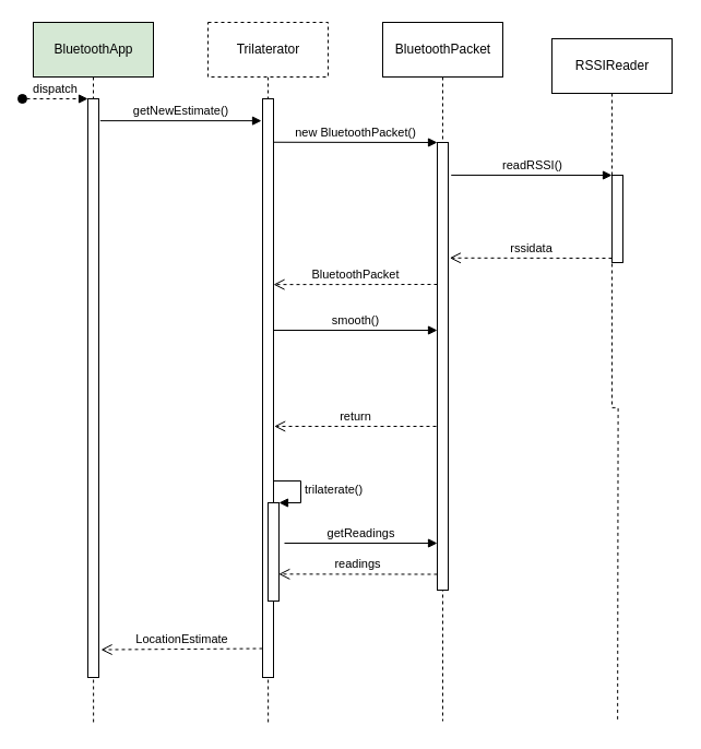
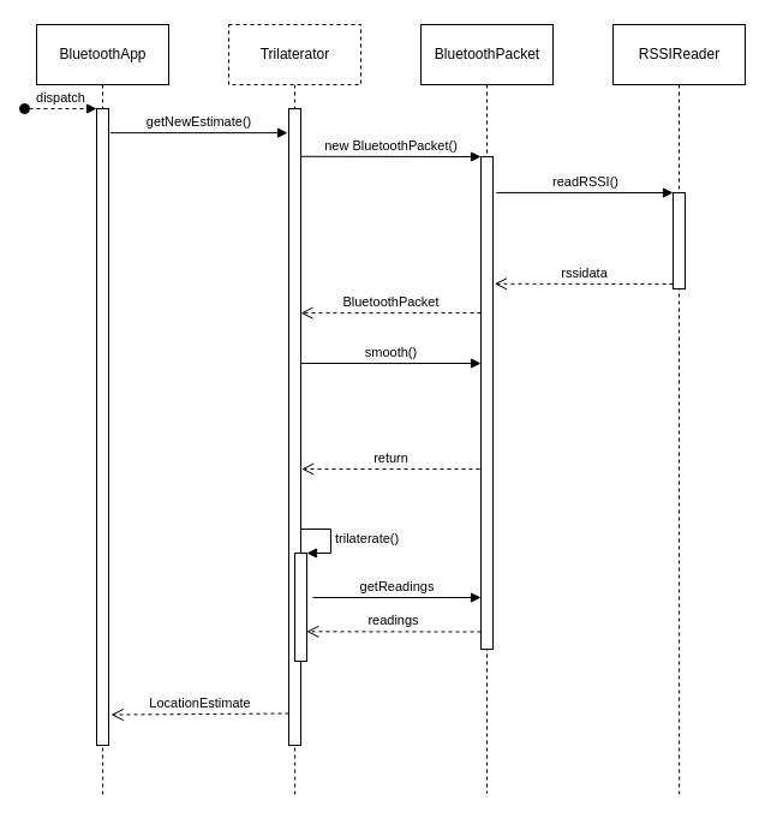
  <mxCell id="0" />
  <mxCell id="1" parent="0" />
  <mxCell id="2" style="edgeStyle=orthogonalEdgeStyle;rounded=0;orthogonalLoop=1;jettySize=auto;html=1;exitX=0.5;exitY=1;exitDx=0;exitDy=0;dashed=1;endArrow=none;endFill=0;" parent="1" source="3" edge="1"><mxGeometry relative="1" as="geometry"><mxPoint x="85.138" y="663.448" as="targetPoint" /></mxGeometry></mxCell>
- <mxCell id="3" value="BluetoothApp" style="html=1;fillColor=#d5e8d4;" parent="1" vertex="1"><mxGeometry x="30" y="20" width="110" height="50" as="geometry" /></mxCell>
+ <mxCell id="3" value="BluetoothApp" style="html=1;" parent="1" vertex="1"><mxGeometry x="30" y="20" width="110" height="50" as="geometry" /></mxCell>
  <mxCell id="4" style="edgeStyle=orthogonalEdgeStyle;rounded=0;orthogonalLoop=1;jettySize=auto;html=1;exitX=0.5;exitY=1;exitDx=0;exitDy=0;dashed=1;endArrow=none;endFill=0;" parent="1" source="5" edge="1"><mxGeometry relative="1" as="geometry"><mxPoint x="245.138" y="661.379" as="targetPoint" /></mxGeometry></mxCell>
  <mxCell id="5" value="Trilaterator" style="html=1;dashed=1;" parent="1" vertex="1"><mxGeometry x="190" y="20" width="110" height="50" as="geometry" /></mxCell>
  <mxCell id="6" style="edgeStyle=orthogonalEdgeStyle;rounded=0;orthogonalLoop=1;jettySize=auto;html=1;exitX=0.5;exitY=1;exitDx=0;exitDy=0;dashed=1;endArrow=none;endFill=0;" parent="1" source="7" edge="1"><mxGeometry relative="1" as="geometry"><mxPoint x="405" y="660" as="targetPoint" /></mxGeometry></mxCell>
  <mxCell id="7" value="BluetoothPacket" style="html=1;" parent="1" vertex="1"><mxGeometry x="350" y="20" width="110" height="50" as="geometry" /></mxCell>
  <mxCell id="8" style="edgeStyle=orthogonalEdgeStyle;rounded=0;orthogonalLoop=1;jettySize=auto;html=1;exitX=0.5;exitY=1;exitDx=0;exitDy=0;dashed=1;endArrow=none;endFill=0;" parent="1" source="9" edge="1"><mxGeometry relative="1" as="geometry"><mxPoint x="565.138" y="660.69" as="targetPoint" /></mxGeometry></mxCell>
- <mxCell id="9" value="RSSIReader" style="html=1;" parent="1" vertex="1"><mxGeometry x="505" y="35" width="110" height="50" as="geometry" /></mxCell>
+ <mxCell id="9" value="RSSIReader" style="html=1;" parent="1" vertex="1"><mxGeometry x="510" y="20" width="110" height="50" as="geometry" /></mxCell>
  <mxCell id="10" value="" style="html=1;points=[];perimeter=orthogonalPerimeter;" parent="1" vertex="1"><mxGeometry x="240" y="90" width="10" height="530" as="geometry" /></mxCell>
  <mxCell id="11" value="getNewEstimate()" style="html=1;verticalAlign=bottom;endArrow=block;entryX=-0.1;entryY=0.038;entryDx=0;entryDy=0;entryPerimeter=0;exitX=1.134;exitY=0.038;exitDx=0;exitDy=0;exitPerimeter=0;" parent="1" source="15" target="10" edge="1"><mxGeometry relative="1" as="geometry"><mxPoint x="170" y="110" as="sourcePoint" /></mxGeometry></mxCell>
  <mxCell id="12" value="LocationEstimate" style="html=1;verticalAlign=bottom;endArrow=open;dashed=1;endSize=8;exitX=0;exitY=0.95;entryX=1.203;entryY=0.952;entryDx=0;entryDy=0;entryPerimeter=0;" parent="1" source="10" target="15" edge="1"><mxGeometry relative="1" as="geometry"><mxPoint x="160" y="594" as="targetPoint" /></mxGeometry></mxCell>
  <mxCell id="13" value="" style="html=1;points=[];perimeter=orthogonalPerimeter;" parent="1" vertex="1"><mxGeometry x="400" y="130" width="10" height="410" as="geometry" /></mxCell>
  <mxCell id="14" value="new BluetoothPacket()" style="html=1;verticalAlign=bottom;endArrow=block;entryX=0;entryY=0;exitX=1;exitY=0.075;exitDx=0;exitDy=0;exitPerimeter=0;" parent="1" source="10" target="13" edge="1"><mxGeometry relative="1" as="geometry"><mxPoint x="330" y="130" as="sourcePoint" /></mxGeometry></mxCell>
  <mxCell id="15" value="" style="html=1;points=[];perimeter=orthogonalPerimeter;" parent="1" vertex="1"><mxGeometry x="80" y="90" width="10" height="530" as="geometry" /></mxCell>
  <mxCell id="16" value="dispatch" style="html=1;verticalAlign=bottom;startArrow=oval;endArrow=block;startSize=8;dashed=1;" parent="1" target="15" edge="1"><mxGeometry relative="1" as="geometry"><mxPoint x="20" y="90" as="sourcePoint" /></mxGeometry></mxCell>
  <mxCell id="17" value="BluetoothPacket" style="html=1;verticalAlign=bottom;endArrow=open;dashed=1;endSize=8;entryX=1;entryY=0.321;entryDx=0;entryDy=0;entryPerimeter=0;" parent="1" target="10" edge="1"><mxGeometry relative="1" as="geometry"><mxPoint x="400" y="260" as="sourcePoint" /><mxPoint x="320" y="260" as="targetPoint" /><Array as="points" /></mxGeometry></mxCell>
  <mxCell id="18" value="" style="html=1;points=[];perimeter=orthogonalPerimeter;" parent="1" vertex="1"><mxGeometry x="560" y="160" width="10" height="80" as="geometry" /></mxCell>
  <mxCell id="19" value="readRSSI()" style="html=1;verticalAlign=bottom;endArrow=block;entryX=0;entryY=0;exitX=1.272;exitY=0.073;exitDx=0;exitDy=0;exitPerimeter=0;" parent="1" source="13" target="18" edge="1"><mxGeometry relative="1" as="geometry"><mxPoint x="490" y="160" as="sourcePoint" /></mxGeometry></mxCell>
  <mxCell id="20" value="rssidata" style="html=1;verticalAlign=bottom;endArrow=open;dashed=1;endSize=8;exitX=0;exitY=0.95;entryX=1.134;entryY=0.258;entryDx=0;entryDy=0;entryPerimeter=0;" parent="1" source="18" target="13" edge="1"><mxGeometry relative="1" as="geometry"><mxPoint x="490" y="236" as="targetPoint" /></mxGeometry></mxCell>
  <mxCell id="21" value="" style="html=1;points=[];perimeter=orthogonalPerimeter;" parent="1" vertex="1"><mxGeometry x="245" y="460" width="10" height="90" as="geometry" /></mxCell>
  <mxCell id="22" value="trilaterate()" style="edgeStyle=orthogonalEdgeStyle;html=1;align=left;spacingLeft=2;endArrow=block;rounded=0;entryX=1;entryY=0;" parent="1" target="21" edge="1"><mxGeometry relative="1" as="geometry"><mxPoint x="250" y="440" as="sourcePoint" /><Array as="points"><mxPoint x="275" y="440" /></Array></mxGeometry></mxCell>
  <mxCell id="23" value="smooth()" style="html=1;verticalAlign=bottom;endArrow=block;exitX=0.997;exitY=0.4;exitDx=0;exitDy=0;exitPerimeter=0;" parent="1" source="10" target="13" edge="1"><mxGeometry relative="1" as="geometry"><mxPoint x="450" y="335" as="sourcePoint" /><mxPoint x="398" y="304" as="targetPoint" /></mxGeometry></mxCell>
  <mxCell id="24" value="return" style="html=1;verticalAlign=bottom;endArrow=open;dashed=1;endSize=8;entryX=1.066;entryY=0.566;entryDx=0;entryDy=0;entryPerimeter=0;" parent="1" target="10" edge="1"><mxGeometry relative="1" as="geometry"><mxPoint x="320" y="390" as="targetPoint" /><mxPoint x="399" y="390" as="sourcePoint" /></mxGeometry></mxCell>
  <mxCell id="25" value="getReadings" style="html=1;verticalAlign=bottom;endArrow=block;entryX=0;entryY=0;" parent="1" edge="1"><mxGeometry relative="1" as="geometry"><mxPoint x="260" y="497" as="sourcePoint" /><mxPoint x="400" y="497" as="targetPoint" /></mxGeometry></mxCell>
  <mxCell id="26" value="readings" style="html=1;verticalAlign=bottom;endArrow=open;dashed=1;endSize=8;exitX=0;exitY=0.95;entryX=0.979;entryY=0.726;entryDx=0;entryDy=0;entryPerimeter=0;" parent="1" target="21" edge="1"><mxGeometry relative="1" as="geometry"><mxPoint x="330" y="543" as="targetPoint" /><mxPoint x="400" y="525.5" as="sourcePoint" /></mxGeometry></mxCell>
